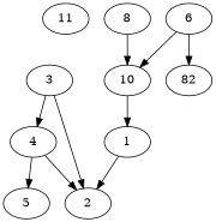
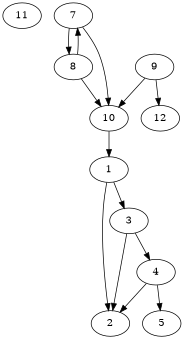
  digraph {
    11
    1
    2
    3
    4
    5
+   7
    8
    10
-   9 [label=6]
-   12 [label=82]
+   9
+   12
    1 -> 2
+   1 -> 3
    3 -> 2
    3 -> 4
    4 -> 2
    4 -> 5
+   7 -> 8
+   7 -> 10
+   8 -> 7
    8 -> 10
    10 -> 1
    9 -> 10
    9 -> 12
  }
